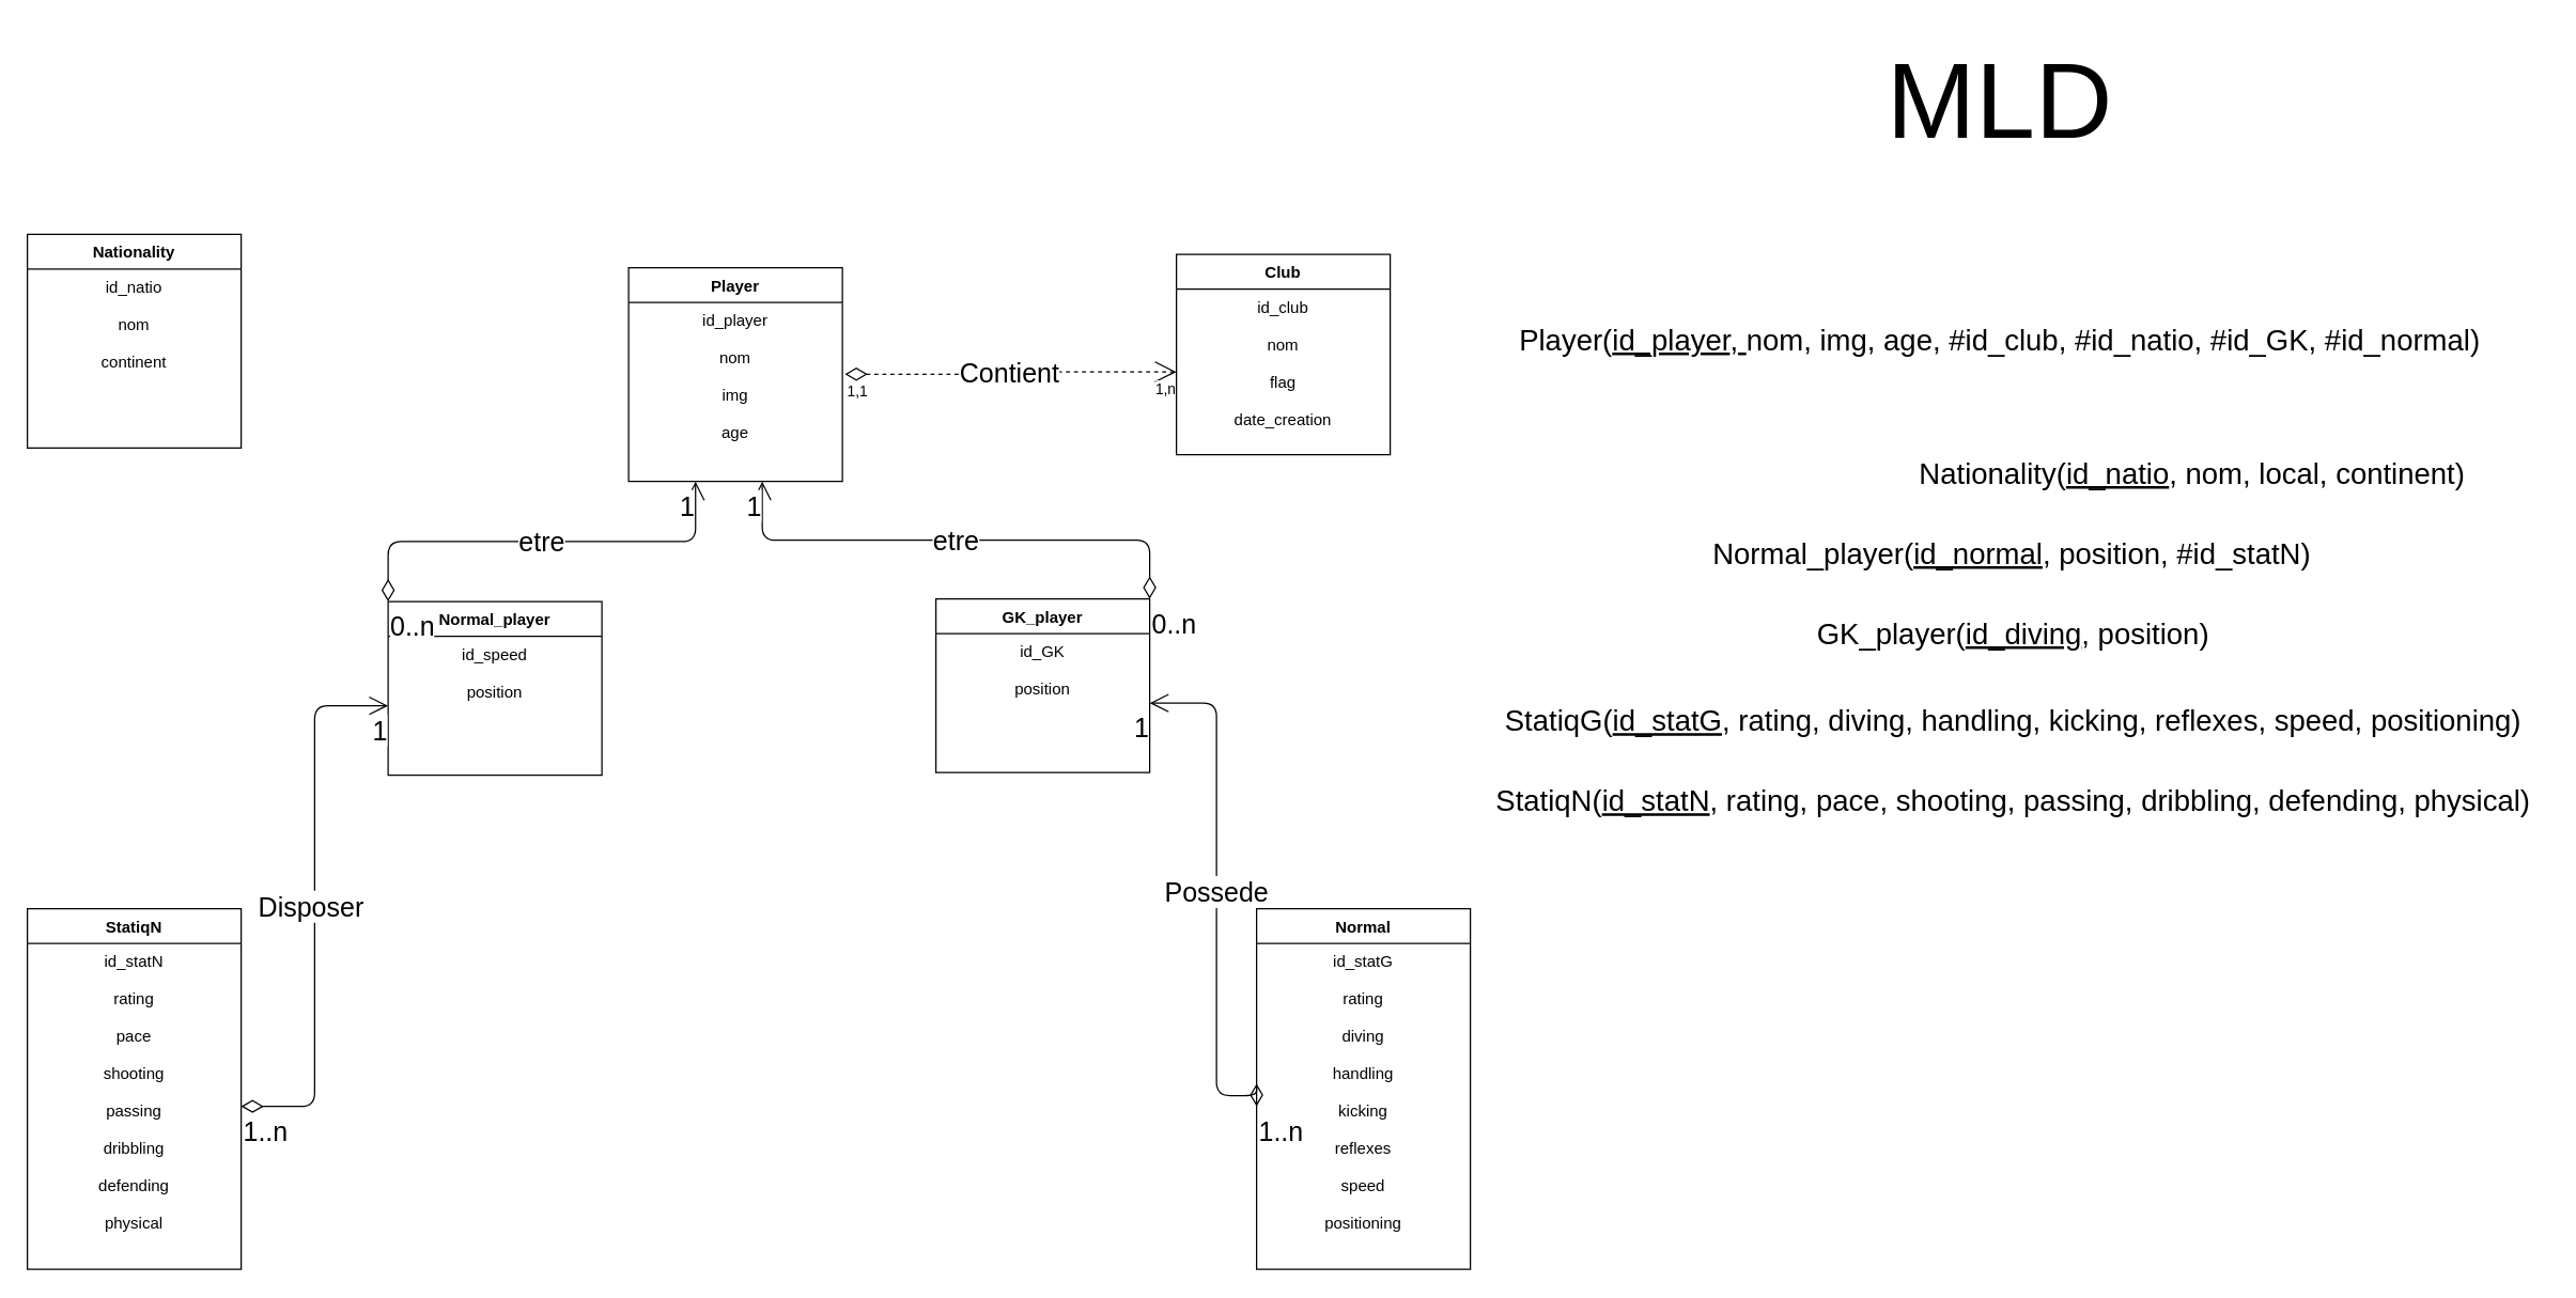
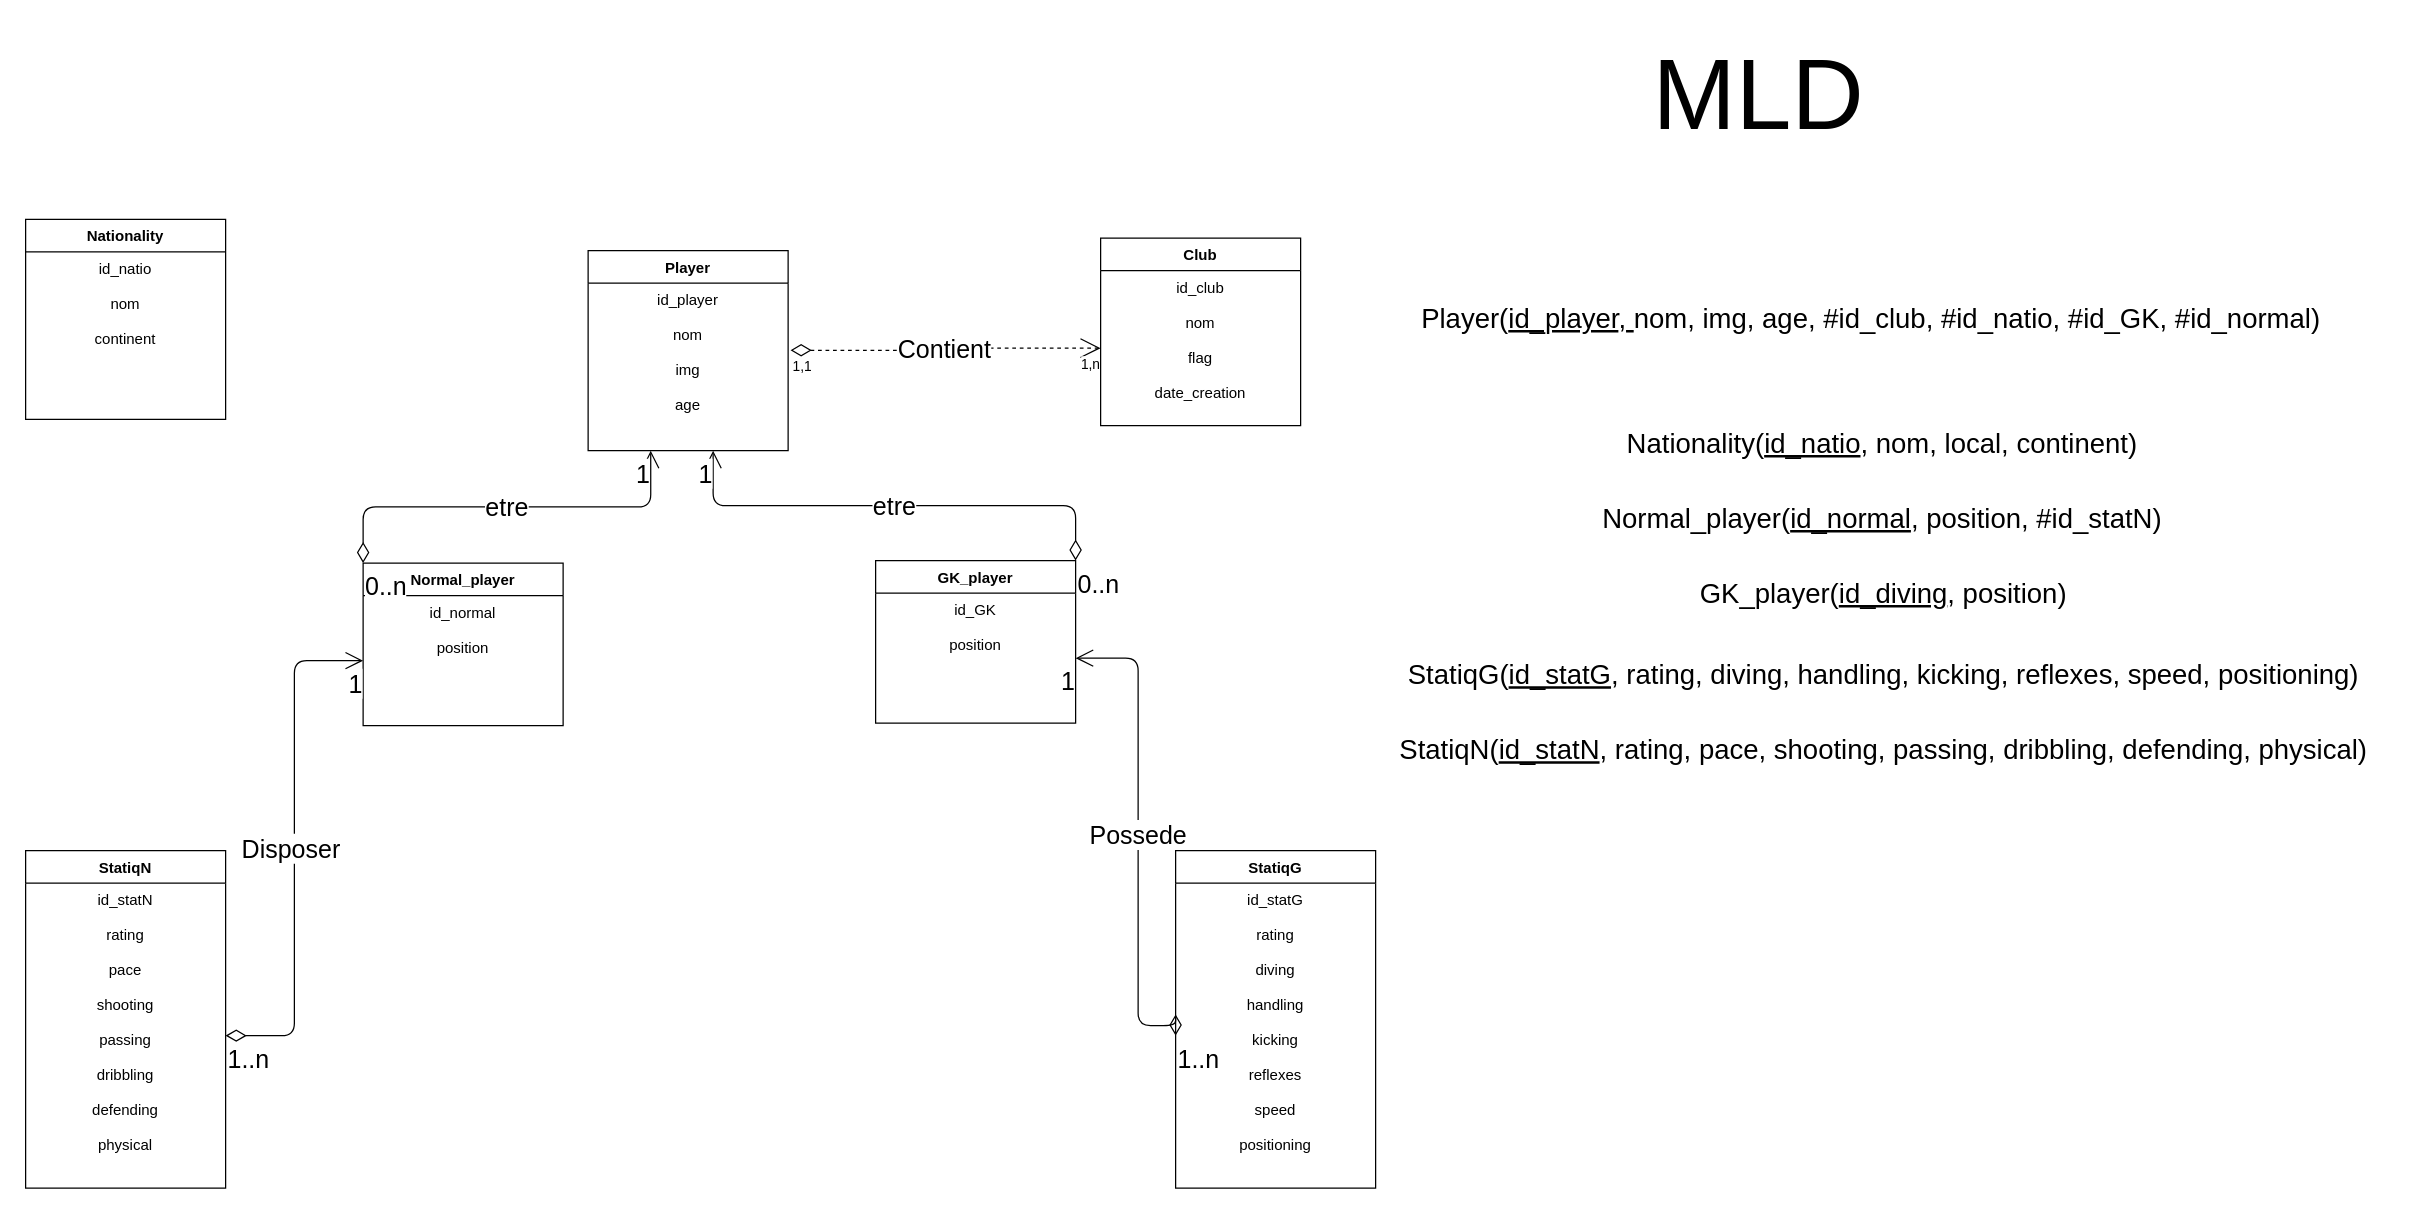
  <mxCell id="0" />
  <mxCell id="1" parent="0" />
  <mxCell id="2" value="Player" style="swimlane;fontStyle=1;align=center;verticalAlign=top;childLayout=stackLayout;horizontal=1;startSize=26;horizontalStack=0;resizeParent=1;resizeParentMax=0;resizeLast=0;collapsible=1;marginBottom=0;" vertex="1" parent="1"><mxGeometry x="470" y="200" width="160" height="160" as="geometry"><mxRectangle x="400" y="-120" width="70" height="30" as="alternateBounds" /></mxGeometry></mxCell>
  <mxCell id="3" value="id_player&#10;&#10;nom&#10;&#10;img&#10;&#10;age&#10;&#10;&#10;" style="text;strokeColor=none;fillColor=none;align=center;verticalAlign=top;spacingLeft=4;spacingRight=4;overflow=hidden;rotatable=0;points=[[0,0.5],[1,0.5]];portConstraint=eastwest;fontFamily=Helvetica;" vertex="1" parent="2"><mxGeometry y="26" width="160" height="134" as="geometry" /></mxCell>
  <mxCell id="4" value="Nationality" style="swimlane;fontStyle=1;align=center;verticalAlign=top;childLayout=stackLayout;horizontal=1;startSize=26;horizontalStack=0;resizeParent=1;resizeParentMax=0;resizeLast=0;collapsible=1;marginBottom=0;" vertex="1" parent="1"><mxGeometry x="20" y="175" width="160" height="160" as="geometry" /></mxCell>
  <mxCell id="5" value="id_natio&#10;&#10;nom&#10;&#10;continent&#10;&#10;&#10;" style="text;strokeColor=none;fillColor=none;align=center;verticalAlign=top;spacingLeft=4;spacingRight=4;overflow=hidden;rotatable=0;points=[[0,0.5],[1,0.5]];portConstraint=eastwest;" vertex="1" parent="4"><mxGeometry y="26" width="160" height="134" as="geometry" /></mxCell>
  <mxCell id="6" value="StatiqN" style="swimlane;fontStyle=1;align=center;verticalAlign=top;childLayout=stackLayout;horizontal=1;startSize=26;horizontalStack=0;resizeParent=1;resizeParentMax=0;resizeLast=0;collapsible=1;marginBottom=0;" vertex="1" parent="1"><mxGeometry x="20" y="680" width="160" height="270" as="geometry" /></mxCell>
  <mxCell id="7" value="id_statN&#10;&#10;rating&#10;&#10;pace&#10;&#10;shooting&#10;&#10;passing&#10;&#10;dribbling&#10;&#10;defending&#10;&#10;physical" style="text;strokeColor=none;fillColor=none;align=center;verticalAlign=top;spacingLeft=4;spacingRight=4;overflow=hidden;rotatable=0;points=[[0,0.5],[1,0.5]];portConstraint=eastwest;" vertex="1" parent="6"><mxGeometry y="26" width="160" height="244" as="geometry" /></mxCell>
  <mxCell id="8" value="Club" style="swimlane;fontStyle=1;align=center;verticalAlign=top;childLayout=stackLayout;horizontal=1;startSize=26;horizontalStack=0;resizeParent=1;resizeParentMax=0;resizeLast=0;collapsible=1;marginBottom=0;" vertex="1" parent="1"><mxGeometry x="880" y="190" width="160" height="150" as="geometry" /></mxCell>
  <mxCell id="9" value="id_club&#10;&#10;nom&#10;&#10;flag&#10;&#10;date_creation&#10;&#10;&#10;" style="text;strokeColor=none;fillColor=none;align=center;verticalAlign=top;spacingLeft=4;spacingRight=4;overflow=hidden;rotatable=0;points=[[0,0.5],[1,0.5]];portConstraint=eastwest;" vertex="1" parent="8"><mxGeometry y="26" width="160" height="124" as="geometry" /></mxCell>
  <mxCell id="10" value="Normal_player(&lt;u style=&quot;font-size: 22px;&quot;&gt;id_normal&lt;/u&gt;, position, #id_statN)" style="text;html=1;align=center;verticalAlign=middle;resizable=0;points=[];autosize=1;strokeColor=none;fillColor=none;fontSize=22;fontFamily=Helvetica;" vertex="1" parent="1"><mxGeometry x="1270" y="395" width="470" height="40" as="geometry" /></mxCell>
  <mxCell id="11" value="GK_player(&lt;u style=&quot;font-size: 22px;&quot;&gt;id_diving&lt;/u&gt;, position)" style="text;html=1;align=center;verticalAlign=middle;resizable=0;points=[];autosize=1;strokeColor=none;fillColor=none;fontSize=22;fontFamily=Helvetica;" vertex="1" parent="1"><mxGeometry x="1346" y="455" width="320" height="40" as="geometry" /></mxCell>
- <mxCell id="12" value="Nationality(&lt;u style=&quot;font-size: 22px;&quot;&gt;id_natio&lt;/u&gt;, nom, local, continent)" style="text;html=1;align=center;verticalAlign=middle;resizable=0;points=[];autosize=1;strokeColor=none;fillColor=none;fontSize=22;fontFamily=Helvetica;" vertex="1" parent="1"><mxGeometry x="1425" y="335" width="430" height="40" as="geometry" /></mxCell>
+ <mxCell id="12" value="Nationality(&lt;u style=&quot;font-size: 22px;&quot;&gt;id_natio&lt;/u&gt;, nom, local, continent)" style="text;html=1;align=center;verticalAlign=middle;resizable=0;points=[];autosize=1;strokeColor=none;fillColor=none;fontSize=22;fontFamily=Helvetica;" vertex="1" parent="1"><mxGeometry x="1290" y="335" width="430" height="40" as="geometry" /></mxCell>
  <mxCell id="13" value="StatiqG(&lt;span style=&quot;font-size: 22px;&quot;&gt;&lt;u&gt;id_statG&lt;/u&gt;&lt;/span&gt;, rating, diving, handling, kicking, reflexes, speed, positioning)" style="text;html=1;align=center;verticalAlign=middle;resizable=0;points=[];autosize=1;strokeColor=none;fillColor=none;fontSize=22;fontFamily=Helvetica;" vertex="1" parent="1"><mxGeometry x="1116" y="520" width="780" height="40" as="geometry" /></mxCell>
  <mxCell id="14" value="StatiqN(&lt;u&gt;id_statN&lt;/u&gt;, rating, pace, shooting, passing, dribbling, defending, physical)" style="text;html=1;align=center;verticalAlign=middle;resizable=0;points=[];autosize=1;strokeColor=none;fillColor=none;fontSize=22;fontFamily=Helvetica;" vertex="1" parent="1"><mxGeometry x="1106" y="580" width="800" height="40" as="geometry" /></mxCell>
  <mxCell id="15" value="&lt;font style=&quot;font-size: 22px;&quot;&gt;Player(&lt;u style=&quot;font-size: 22px;&quot;&gt;id_player&lt;/u&gt;,&lt;u style=&quot;font-size: 22px;&quot;&gt;&amp;nbsp;&lt;/u&gt;nom, img, age, #id_club, #id_natio, #id_GK, #id_normal)&lt;/font&gt;" style="text;html=1;align=center;verticalAlign=middle;resizable=0;points=[];autosize=1;strokeColor=none;fillColor=none;fontSize=22;fontFamily=Helvetica;" vertex="1" parent="1"><mxGeometry x="1126" y="235" width="740" height="40" as="geometry" /></mxCell>
- <mxCell id="16" value="&lt;span style=&quot;font-size: 80px;&quot;&gt;MLD&lt;/span&gt;" style="text;html=1;align=center;verticalAlign=middle;resizable=0;points=[];autosize=1;strokeColor=none;fillColor=none;fontSize=80;" vertex="1" parent="1"><mxGeometry x="1401" y="20" width="190" height="110" as="geometry" /></mxCell>
+ <mxCell id="16" value="&lt;span style=&quot;font-size: 80px;&quot;&gt;MLD&lt;/span&gt;" style="text;html=1;align=center;verticalAlign=middle;resizable=0;points=[];autosize=1;strokeColor=none;fillColor=none;fontSize=80;" vertex="1" parent="1"><mxGeometry x="1311" y="20" width="190" height="110" as="geometry" /></mxCell>
  <mxCell id="17" value="&lt;font style=&quot;font-size: 20px;&quot;&gt;Contient&lt;/font&gt;" style="endArrow=open;html=1;endSize=14;startArrow=diamondThin;startSize=14;startFill=0;edgeStyle=orthogonalEdgeStyle;exitX=1.012;exitY=0.401;exitDx=0;exitDy=0;exitPerimeter=0;dashed=1;" edge="1" parent="1" source="3" target="9"><mxGeometry relative="1" as="geometry"><mxPoint x="630" y="354.29" as="sourcePoint" /><mxPoint x="790" y="354.29" as="targetPoint" /></mxGeometry></mxCell>
  <mxCell id="18" value="1,1" style="edgeLabel;resizable=0;html=1;align=left;verticalAlign=top;" connectable="0" vertex="1" parent="17"><mxGeometry x="-1" relative="1" as="geometry" /></mxCell>
  <mxCell id="19" value="1,n" style="edgeLabel;resizable=0;html=1;align=right;verticalAlign=top;" connectable="0" vertex="1" parent="17"><mxGeometry x="1" relative="1" as="geometry" /></mxCell>
  <mxCell id="20" value="Normal_player" style="swimlane;fontStyle=1;align=center;verticalAlign=top;childLayout=stackLayout;horizontal=1;startSize=26;horizontalStack=0;resizeParent=1;resizeParentMax=0;resizeLast=0;collapsible=1;marginBottom=0;" vertex="1" parent="1"><mxGeometry x="290" y="450" width="160" height="130" as="geometry"><mxRectangle x="400" y="-120" width="70" height="30" as="alternateBounds" /></mxGeometry></mxCell>
- <mxCell id="21" value="id_speed&#10;&#10;position&#10;&#10;" style="text;strokeColor=none;fillColor=none;align=center;verticalAlign=top;spacingLeft=4;spacingRight=4;overflow=hidden;rotatable=0;points=[[0,0.5],[1,0.5]];portConstraint=eastwest;fontFamily=Helvetica;" vertex="1" parent="20"><mxGeometry y="26" width="160" height="104" as="geometry" /></mxCell>
+ <mxCell id="21" value="id_normal&#10;&#10;position&#10;&#10;" style="text;strokeColor=none;fillColor=none;align=center;verticalAlign=top;spacingLeft=4;spacingRight=4;overflow=hidden;rotatable=0;points=[[0,0.5],[1,0.5]];portConstraint=eastwest;fontFamily=Helvetica;" vertex="1" parent="20"><mxGeometry y="26" width="160" height="104" as="geometry" /></mxCell>
  <mxCell id="22" value="GK_player" style="swimlane;fontStyle=1;align=center;verticalAlign=top;childLayout=stackLayout;horizontal=1;startSize=26;horizontalStack=0;resizeParent=1;resizeParentMax=0;resizeLast=0;collapsible=1;marginBottom=0;" vertex="1" parent="1"><mxGeometry x="700" y="448" width="160" height="130" as="geometry"><mxRectangle x="400" y="-120" width="70" height="30" as="alternateBounds" /></mxGeometry></mxCell>
  <mxCell id="23" value="id_GK&#10;&#10;position" style="text;strokeColor=none;fillColor=none;align=center;verticalAlign=top;spacingLeft=4;spacingRight=4;overflow=hidden;rotatable=0;points=[[0,0.5],[1,0.5]];portConstraint=eastwest;fontFamily=Helvetica;" vertex="1" parent="22"><mxGeometry y="26" width="160" height="104" as="geometry" /></mxCell>
  <mxCell id="24" value="etre" style="endArrow=open;html=1;endSize=12;startArrow=diamondThin;startSize=14;startFill=0;edgeStyle=orthogonalEdgeStyle;fontSize=20;exitX=0;exitY=0;exitDx=0;exitDy=0;entryX=0.313;entryY=1;entryDx=0;entryDy=0;entryPerimeter=0;" edge="1" parent="1" source="20" target="3"><mxGeometry relative="1" as="geometry"><mxPoint x="360" y="394" as="sourcePoint" /><mxPoint x="520" y="394.05" as="targetPoint" /></mxGeometry></mxCell>
  <mxCell id="25" value="0..n" style="edgeLabel;resizable=0;html=1;align=left;verticalAlign=top;fontSize=20;" connectable="0" vertex="1" parent="24"><mxGeometry x="-1" relative="1" as="geometry" /></mxCell>
  <mxCell id="26" value="1" style="edgeLabel;resizable=0;html=1;align=right;verticalAlign=top;fontSize=20;" connectable="0" vertex="1" parent="24"><mxGeometry x="1" relative="1" as="geometry" /></mxCell>
  <mxCell id="27" value="etre" style="endArrow=open;html=1;endSize=12;startArrow=diamondThin;startSize=14;startFill=0;edgeStyle=orthogonalEdgeStyle;fontSize=20;exitX=1;exitY=0;exitDx=0;exitDy=0;entryX=0.625;entryY=1;entryDx=0;entryDy=0;entryPerimeter=0;" edge="1" parent="1" source="22" target="3"><mxGeometry relative="1" as="geometry"><mxPoint x="590" y="375" as="sourcePoint" /><mxPoint x="590" y="400" as="targetPoint" /></mxGeometry></mxCell>
  <mxCell id="28" value="0..n" style="edgeLabel;resizable=0;html=1;align=left;verticalAlign=top;fontSize=20;" connectable="0" vertex="1" parent="27"><mxGeometry x="-1" relative="1" as="geometry" /></mxCell>
  <mxCell id="29" value="1" style="edgeLabel;resizable=0;html=1;align=right;verticalAlign=top;fontSize=20;" connectable="0" vertex="1" parent="27"><mxGeometry x="1" relative="1" as="geometry" /></mxCell>
- <mxCell id="30" value="Normal" style="swimlane;fontStyle=1;align=center;verticalAlign=top;childLayout=stackLayout;horizontal=1;startSize=26;horizontalStack=0;resizeParent=1;resizeParentMax=0;resizeLast=0;collapsible=1;marginBottom=0;" vertex="1" parent="1"><mxGeometry x="940" y="680" width="160" height="270" as="geometry" /></mxCell>
+ <mxCell id="30" value="StatiqG" style="swimlane;fontStyle=1;align=center;verticalAlign=top;childLayout=stackLayout;horizontal=1;startSize=26;horizontalStack=0;resizeParent=1;resizeParentMax=0;resizeLast=0;collapsible=1;marginBottom=0;" vertex="1" parent="1"><mxGeometry x="940" y="680" width="160" height="270" as="geometry" /></mxCell>
  <mxCell id="31" value="id_statG&#10;&#10;rating&#10;&#10;diving&#10;&#10;handling&#10;&#10;kicking&#10;&#10;reflexes&#10;&#10;speed&#10;&#10;positioning" style="text;strokeColor=none;fillColor=none;align=center;verticalAlign=top;spacingLeft=4;spacingRight=4;overflow=hidden;rotatable=0;points=[[0,0.5],[1,0.5]];portConstraint=eastwest;" vertex="1" parent="30"><mxGeometry y="26" width="160" height="244" as="geometry" /></mxCell>
  <mxCell id="32" value="Disposer&amp;nbsp;" style="endArrow=open;html=1;endSize=12;startArrow=diamondThin;startSize=14;startFill=0;edgeStyle=orthogonalEdgeStyle;fontSize=20;entryX=0;entryY=0.5;entryDx=0;entryDy=0;" edge="1" parent="1" source="7" target="21"><mxGeometry relative="1" as="geometry"><mxPoint x="240" y="780" as="sourcePoint" /><mxPoint x="400" y="780" as="targetPoint" /></mxGeometry></mxCell>
  <mxCell id="33" value="1..n" style="edgeLabel;resizable=0;html=1;align=left;verticalAlign=top;fontSize=20;" connectable="0" vertex="1" parent="32"><mxGeometry x="-1" relative="1" as="geometry" /></mxCell>
  <mxCell id="34" value="1" style="edgeLabel;resizable=0;html=1;align=right;verticalAlign=top;fontSize=20;" connectable="0" vertex="1" parent="32"><mxGeometry x="1" relative="1" as="geometry" /></mxCell>
  <mxCell id="35" value="Possede" style="endArrow=open;html=1;endSize=12;startArrow=diamondThin;startSize=14;startFill=0;edgeStyle=orthogonalEdgeStyle;fontSize=20;exitX=0;exitY=0.5;exitDx=0;exitDy=0;entryX=1;entryY=0.5;entryDx=0;entryDy=0;" edge="1" parent="1" source="31" target="23"><mxGeometry relative="1" as="geometry"><mxPoint x="750" y="820" as="sourcePoint" /><mxPoint x="910" y="550" as="targetPoint" /><Array as="points"><mxPoint x="940" y="820" /><mxPoint x="910" y="820" /><mxPoint x="910" y="526" /></Array></mxGeometry></mxCell>
  <mxCell id="36" value="1..n" style="edgeLabel;resizable=0;html=1;align=left;verticalAlign=top;fontSize=20;" connectable="0" vertex="1" parent="35"><mxGeometry x="-1" relative="1" as="geometry" /></mxCell>
  <mxCell id="37" value="1" style="edgeLabel;resizable=0;html=1;align=right;verticalAlign=top;fontSize=20;" connectable="0" vertex="1" parent="35"><mxGeometry x="1" relative="1" as="geometry" /></mxCell>
